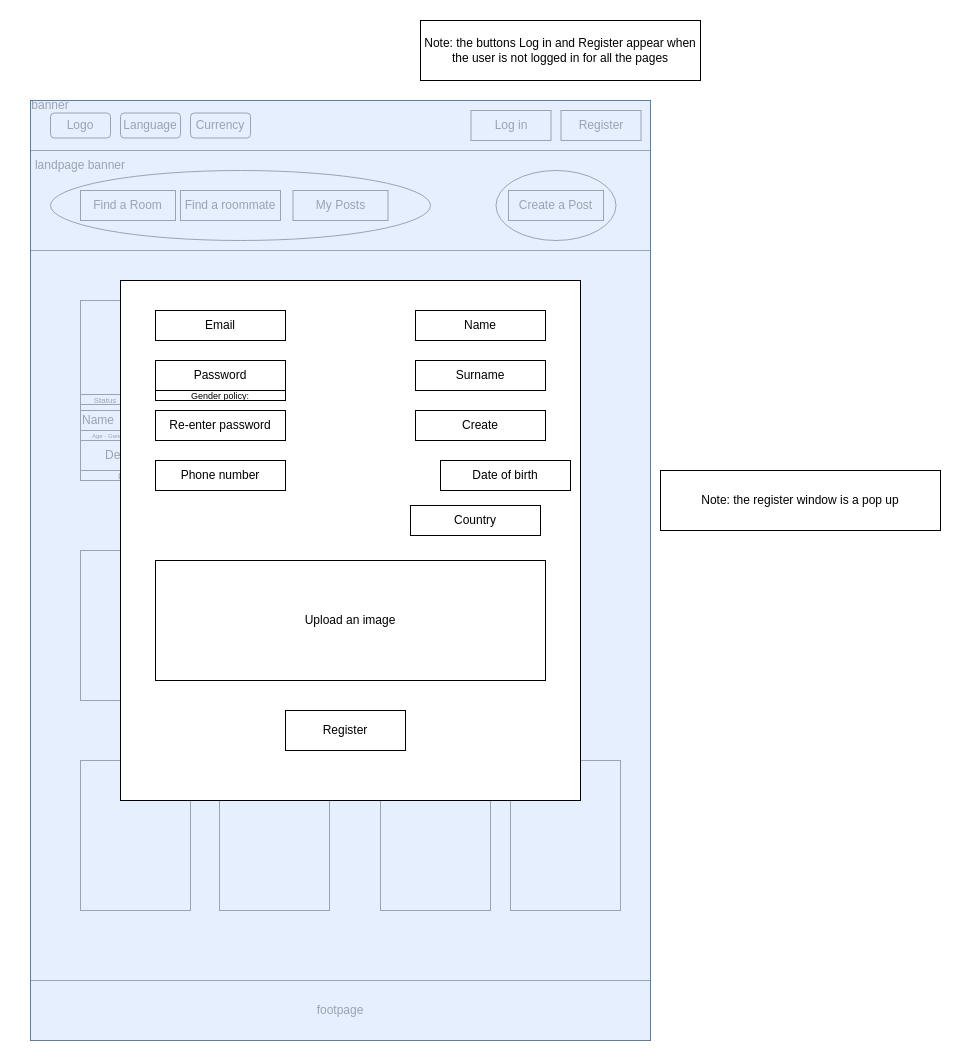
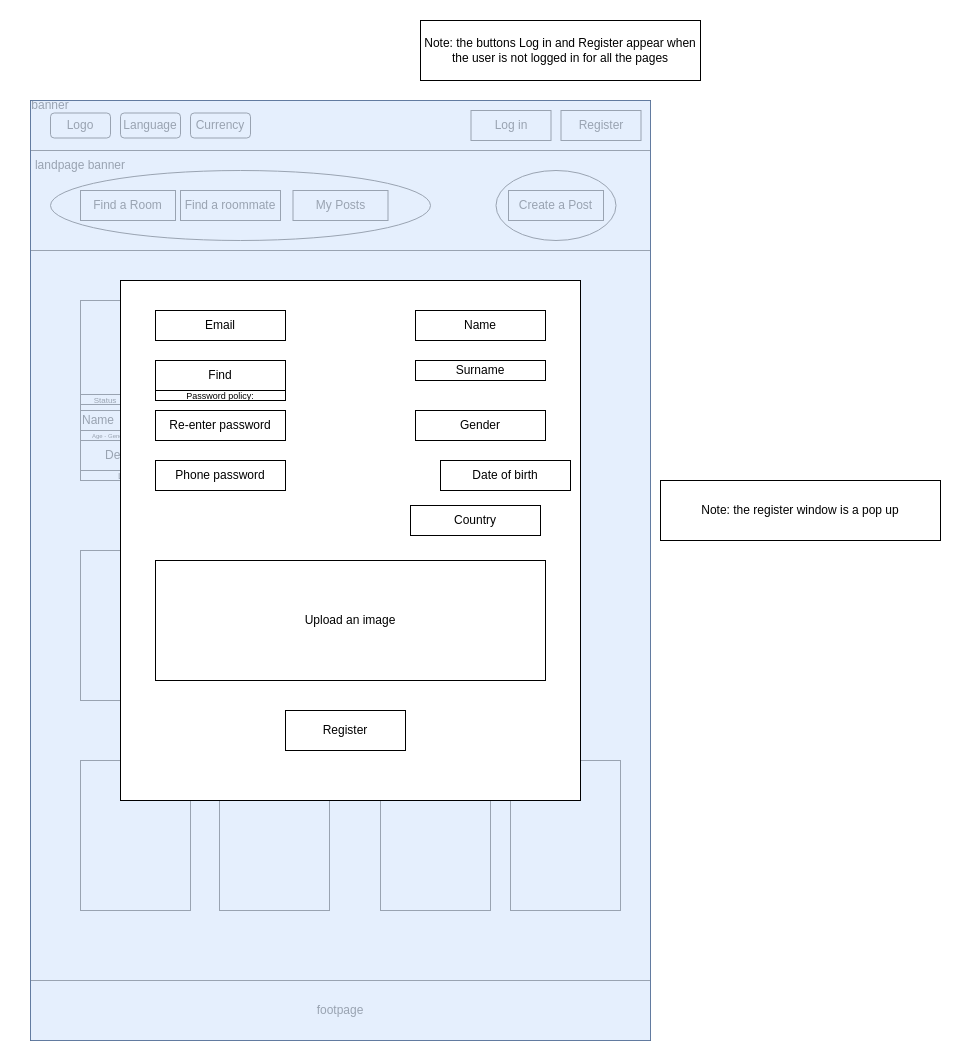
  <mxCell id="0" />
  <mxCell id="1" parent="0" />
  <mxCell id="2" value="" style="rounded=0;whiteSpace=wrap;html=1;" parent="1" vertex="1"><mxGeometry x="30" y="100" width="620" height="940" as="geometry" /></mxCell>
  <mxCell id="3" value="" style="rounded=0;whiteSpace=wrap;html=1;" parent="1" vertex="1"><mxGeometry x="30" y="100" width="620" height="50" as="geometry" /></mxCell>
  <mxCell id="4" value="" style="rounded=0;whiteSpace=wrap;html=1;" parent="1" vertex="1"><mxGeometry x="30" y="150" width="620" height="100" as="geometry" /></mxCell>
  <mxCell id="5" value="&lt;div&gt;banner&lt;/div&gt;" style="text;html=1;strokeColor=none;fillColor=none;align=center;verticalAlign=middle;whiteSpace=wrap;rounded=0;" parent="1" vertex="1"><mxGeometry x="20" y="90" width="60" height="30" as="geometry" /></mxCell>
  <mxCell id="6" value="" style="rounded=0;whiteSpace=wrap;html=1;" parent="1" vertex="1"><mxGeometry x="80" y="300" width="110" height="150" as="geometry" /></mxCell>
  <mxCell id="7" value="footpage" style="rounded=0;whiteSpace=wrap;html=1;" parent="1" vertex="1"><mxGeometry x="30" y="980" width="620" height="60" as="geometry" /></mxCell>
  <mxCell id="8" value="" style="rounded=0;whiteSpace=wrap;html=1;" parent="1" vertex="1"><mxGeometry x="80" y="400" width="110" height="80" as="geometry" /></mxCell>
  <mxCell id="9" value="Description" style="rounded=0;whiteSpace=wrap;html=1;" parent="1" vertex="1"><mxGeometry x="80" y="440" width="110" height="30" as="geometry" /></mxCell>
  <mxCell id="10" value="Logo" style="rounded=1;whiteSpace=wrap;html=1;" parent="1" vertex="1"><mxGeometry x="50" y="112.5" width="60" height="25" as="geometry" /></mxCell>
  <mxCell id="11" value="Language" style="rounded=1;whiteSpace=wrap;html=1;" parent="1" vertex="1"><mxGeometry x="120" y="112.5" width="60" height="25" as="geometry" /></mxCell>
  <mxCell id="12" value="Currency" style="rounded=1;whiteSpace=wrap;html=1;" parent="1" vertex="1"><mxGeometry x="190" y="112.5" width="60" height="25" as="geometry" /></mxCell>
  <mxCell id="13" value="" style="ellipse;whiteSpace=wrap;html=1;" parent="1" vertex="1"><mxGeometry x="50" y="170" width="380" height="70" as="geometry" /></mxCell>
  <mxCell id="14" value="Find a roommate" style="rounded=0;whiteSpace=wrap;html=1;" parent="1" vertex="1"><mxGeometry x="180" y="190" width="100" height="30" as="geometry" /></mxCell>
  <mxCell id="15" value="Find a Room" style="rounded=0;whiteSpace=wrap;html=1;" parent="1" vertex="1"><mxGeometry x="80" y="190" width="95" height="30" as="geometry" /></mxCell>
  <mxCell id="16" value="My Posts" style="rounded=0;whiteSpace=wrap;html=1;" parent="1" vertex="1"><mxGeometry x="292.5" y="190" width="95" height="30" as="geometry" /></mxCell>
  <mxCell id="17" value="" style="ellipse;whiteSpace=wrap;html=1;" parent="1" vertex="1"><mxGeometry x="495.5" y="170" width="120" height="70" as="geometry" /></mxCell>
  <mxCell id="18" value="Create a Post" style="rounded=0;whiteSpace=wrap;html=1;" parent="1" vertex="1"><mxGeometry x="508" y="190" width="95" height="30" as="geometry" /></mxCell>
  <mxCell id="19" value="&lt;div&gt;landpage banner&lt;br&gt;&lt;/div&gt;" style="text;html=1;strokeColor=none;fillColor=none;align=center;verticalAlign=middle;whiteSpace=wrap;rounded=0;" parent="1" vertex="1"><mxGeometry x="25" y="150" width="110" height="30" as="geometry" /></mxCell>
  <mxCell id="20" value="&lt;div align=&quot;left&quot;&gt;Name&lt;/div&gt;" style="rounded=0;whiteSpace=wrap;html=1;align=left;" parent="1" vertex="1"><mxGeometry x="80" y="410" width="60" height="20" as="geometry" /></mxCell>
  <mxCell id="21" value="&lt;font style=&quot;font-size: 9px;&quot;&gt;Location&lt;/font&gt;" style="rounded=0;whiteSpace=wrap;html=1;" parent="1" vertex="1"><mxGeometry x="80" y="470" width="110" height="10" as="geometry" /></mxCell>
  <mxCell id="22" value="&lt;p style=&quot;line-height: 220%;&quot;&gt;&lt;font style=&quot;font-size: 6px;&quot;&gt;Age - Gender&lt;/font&gt;&lt;/p&gt;" style="rounded=0;whiteSpace=wrap;html=1;" parent="1" vertex="1"><mxGeometry x="80" y="430" width="60" height="10" as="geometry" /></mxCell>
  <mxCell id="23" value="&lt;font style=&quot;font-size: 8px;&quot;&gt;Status&lt;/font&gt;" style="rounded=0;whiteSpace=wrap;html=1;" parent="1" vertex="1"><mxGeometry x="80" y="394" width="50" height="10" as="geometry" /></mxCell>
  <mxCell id="24" value="" style="rounded=0;whiteSpace=wrap;html=1;" parent="1" vertex="1"><mxGeometry x="80" y="550" width="110" height="150" as="geometry" /></mxCell>
  <mxCell id="25" value="" style="rounded=0;whiteSpace=wrap;html=1;" parent="1" vertex="1"><mxGeometry x="80" y="760" width="110" height="150" as="geometry" /></mxCell>
  <mxCell id="26" value="" style="rounded=0;whiteSpace=wrap;html=1;" parent="1" vertex="1"><mxGeometry x="219" y="760" width="110" height="150" as="geometry" /></mxCell>
  <mxCell id="27" value="" style="rounded=0;whiteSpace=wrap;html=1;" parent="1" vertex="1"><mxGeometry x="380" y="760" width="110" height="150" as="geometry" /></mxCell>
  <mxCell id="28" value="" style="rounded=0;whiteSpace=wrap;html=1;" parent="1" vertex="1"><mxGeometry x="510" y="760" width="110" height="150" as="geometry" /></mxCell>
  <mxCell id="29" value="Log in" style="rounded=0;whiteSpace=wrap;html=1;" parent="1" vertex="1"><mxGeometry x="470.5" y="110" width="80" height="30" as="geometry" /></mxCell>
  <mxCell id="30" value="Register" style="rounded=0;whiteSpace=wrap;html=1;" parent="1" vertex="1"><mxGeometry x="560.5" y="110" width="80" height="30" as="geometry" /></mxCell>
  <mxCell id="31" value="Note: the buttons Log in and Register appear when the user is not logged in for all the pages" style="rounded=0;whiteSpace=wrap;html=1;" parent="1" vertex="1"><mxGeometry x="420" y="20" width="280" height="60" as="geometry" /></mxCell>
  <mxCell id="32" value="" style="rounded=0;whiteSpace=wrap;html=1;fillColor=#dae8fc;opacity=70;strokeColor=#6c8ebf;" parent="1" vertex="1"><mxGeometry x="30" y="100" width="620" height="940" as="geometry" /></mxCell>
- <mxCell id="33" value="Note: the register window is a pop up" style="rounded=0;whiteSpace=wrap;html=1;" parent="1" vertex="1"><mxGeometry x="660" y="470" width="280" height="60" as="geometry" /></mxCell>
+ <mxCell id="33" value="Note: the register window is a pop up" style="rounded=0;whiteSpace=wrap;html=1;" parent="1" vertex="1"><mxGeometry x="660" y="480" width="280" height="60" as="geometry" /></mxCell>
  <mxCell id="34" value="" style="rounded=0;whiteSpace=wrap;html=1;" parent="1" vertex="1"><mxGeometry x="120" y="280" width="460" height="520" as="geometry" /></mxCell>
- <mxCell id="35" value="Password" style="rounded=0;whiteSpace=wrap;html=1;" parent="1" vertex="1"><mxGeometry x="155" y="360" width="130" height="30" as="geometry" /></mxCell>
+ <mxCell id="35" value="Find" style="rounded=0;whiteSpace=wrap;html=1;" parent="1" vertex="1"><mxGeometry x="155" y="360" width="130" height="30" as="geometry" /></mxCell>
  <mxCell id="36" value="Email" style="rounded=0;whiteSpace=wrap;html=1;" parent="1" vertex="1"><mxGeometry x="155" y="310" width="130" height="30" as="geometry" /></mxCell>
  <mxCell id="37" value="Name" style="rounded=0;whiteSpace=wrap;html=1;" parent="1" vertex="1"><mxGeometry x="415" y="310" width="130" height="30" as="geometry" /></mxCell>
- <mxCell id="38" value="Surname" style="rounded=0;whiteSpace=wrap;html=1;" parent="1" vertex="1"><mxGeometry x="415" y="360" width="130" height="30" as="geometry" /></mxCell>
+ <mxCell id="38" value="Surname" style="rounded=0;whiteSpace=wrap;html=1;" parent="1" vertex="1"><mxGeometry x="415" y="360" width="130" height="20" as="geometry" /></mxCell>
  <mxCell id="39" value="Re-enter password" style="rounded=0;whiteSpace=wrap;html=1;" parent="1" vertex="1"><mxGeometry x="155" y="410" width="130" height="30" as="geometry" /></mxCell>
  <mxCell id="40" value="Country" style="rounded=0;whiteSpace=wrap;html=1;" parent="1" vertex="1"><mxGeometry x="410" y="505" width="130" height="30" as="geometry" /></mxCell>
- <mxCell id="41" value="Create" style="rounded=0;whiteSpace=wrap;html=1;" parent="1" vertex="1"><mxGeometry x="415" y="410" width="130" height="30" as="geometry" /></mxCell>
- <mxCell id="42" value="Phone number" style="rounded=0;whiteSpace=wrap;html=1;" parent="1" vertex="1"><mxGeometry x="155" y="460" width="130" height="30" as="geometry" /></mxCell>
+ <mxCell id="41" value="Gender" style="rounded=0;whiteSpace=wrap;html=1;" parent="1" vertex="1"><mxGeometry x="415" y="410" width="130" height="30" as="geometry" /></mxCell>
+ <mxCell id="42" value="Phone password" style="rounded=0;whiteSpace=wrap;html=1;" parent="1" vertex="1"><mxGeometry x="155" y="460" width="130" height="30" as="geometry" /></mxCell>
  <mxCell id="43" value="Date of birth" style="rounded=0;whiteSpace=wrap;html=1;" parent="1" vertex="1"><mxGeometry x="440" y="460" width="130" height="30" as="geometry" /></mxCell>
  <mxCell id="44" value="Upload an image" style="rounded=0;whiteSpace=wrap;html=1;" parent="1" vertex="1"><mxGeometry x="155" y="560" width="390" height="120" as="geometry" /></mxCell>
- <mxCell id="45" value="&lt;font style=&quot;font-size: 9px;&quot;&gt;Gender policy:&lt;/font&gt;" style="rounded=0;whiteSpace=wrap;html=1;" parent="1" vertex="1"><mxGeometry x="155" y="390" width="130" height="10" as="geometry" /></mxCell>
+ <mxCell id="45" value="&lt;font style=&quot;font-size: 9px;&quot;&gt;Password policy:&lt;/font&gt;" style="rounded=0;whiteSpace=wrap;html=1;" parent="1" vertex="1"><mxGeometry x="155" y="390" width="130" height="10" as="geometry" /></mxCell>
  <mxCell id="46" value="Register" style="rounded=0;whiteSpace=wrap;html=1;" parent="1" vertex="1"><mxGeometry x="285" y="710" width="120" height="40" as="geometry" /></mxCell>
